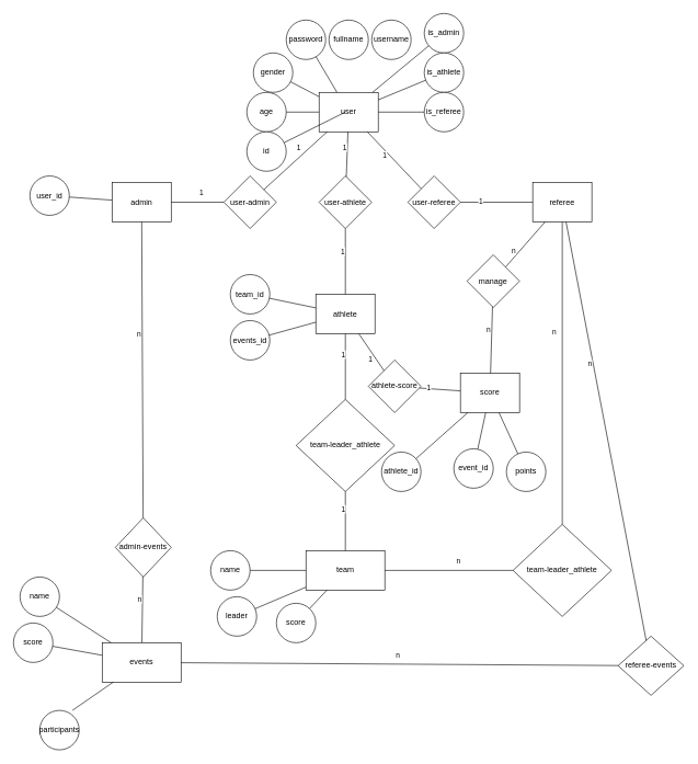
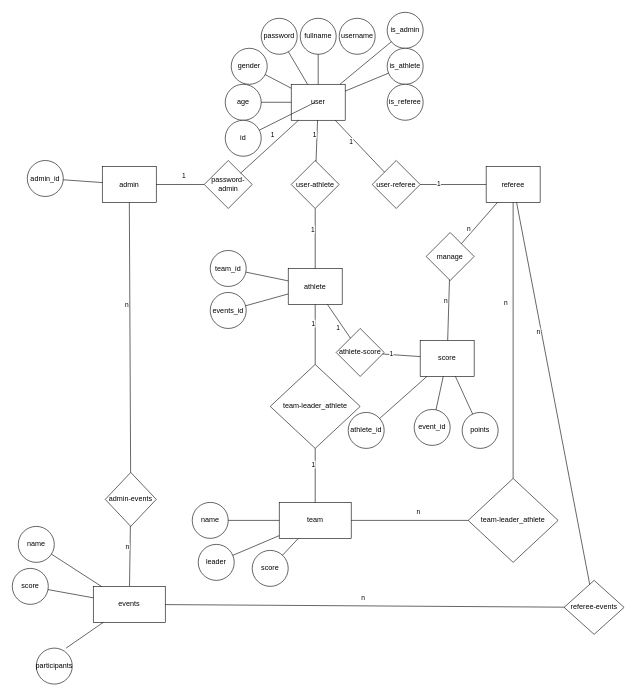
  <mxCell id="0" />
  <mxCell id="1" parent="0" />
  <mxCell id="2" value="user" style="rounded=0;whiteSpace=wrap;html=1;" vertex="1" parent="1"><mxGeometry x="485" y="140" width="90" height="60" as="geometry" /></mxCell>
  <mxCell id="3" value="is_admin" style="ellipse;whiteSpace=wrap;html=1;aspect=fixed;" vertex="1" parent="1"><mxGeometry x="645" y="20" width="60" height="60" as="geometry" /></mxCell>
  <mxCell id="4" value="" style="endArrow=none;html=1;rounded=0;" edge="1" parent="1" source="2" target="3"><mxGeometry width="50" height="50" relative="1" as="geometry"><mxPoint x="705" y="300" as="sourcePoint" /><mxPoint x="755" y="250" as="targetPoint" /></mxGeometry></mxCell>
  <mxCell id="5" value="is_athlete" style="ellipse;whiteSpace=wrap;html=1;aspect=fixed;" vertex="1" parent="1"><mxGeometry x="645" y="80" width="60" height="60" as="geometry" /></mxCell>
  <mxCell id="6" value="is_referee" style="ellipse;whiteSpace=wrap;html=1;aspect=fixed;" vertex="1" parent="1"><mxGeometry x="645" y="140" width="60" height="60" as="geometry" /></mxCell>
  <mxCell id="7" value="" style="endArrow=none;html=1;rounded=0;" edge="1" parent="1" source="2" target="5"><mxGeometry width="50" height="50" relative="1" as="geometry"><mxPoint x="705" y="300" as="sourcePoint" /><mxPoint x="755" y="250" as="targetPoint" /></mxGeometry></mxCell>
  <mxCell id="8" value="username" style="ellipse;whiteSpace=wrap;html=1;aspect=fixed;" vertex="1" parent="1"><mxGeometry x="565" y="30" width="60" height="60" as="geometry" /></mxCell>
  <mxCell id="9" value="fullname" style="ellipse;whiteSpace=wrap;html=1;aspect=fixed;" vertex="1" parent="1"><mxGeometry x="500" y="30" width="60" height="60" as="geometry" /></mxCell>
  <mxCell id="10" value="password" style="ellipse;whiteSpace=wrap;html=1;aspect=fixed;" vertex="1" parent="1"><mxGeometry x="435" y="30" width="60" height="60" as="geometry" /></mxCell>
- <mxCell id="11" value="" style="endArrow=none;html=1;rounded=0;" edge="1" parent="1" source="2" target="6"><mxGeometry width="50" height="50" relative="1" as="geometry"><mxPoint x="651" y="200" as="sourcePoint" /><mxPoint x="733" y="279" as="targetPoint" /></mxGeometry></mxCell>
+ <mxCell id="11" value="" style="endArrow=none;html=1;rounded=0;" edge="1" parent="1" source="2" target="9"><mxGeometry width="50" height="50" relative="1" as="geometry"><mxPoint x="651" y="200" as="sourcePoint" /><mxPoint x="733" y="279" as="targetPoint" /></mxGeometry></mxCell>
  <mxCell id="12" value="" style="endArrow=none;html=1;rounded=0;" edge="1" parent="1" source="2" target="10"><mxGeometry width="50" height="50" relative="1" as="geometry"><mxPoint x="661" y="210" as="sourcePoint" /><mxPoint x="786" y="367" as="targetPoint" /></mxGeometry></mxCell>
- <mxCell id="13" value="user-admin" style="rhombus;whiteSpace=wrap;html=1;" vertex="1" parent="1"><mxGeometry x="340" y="267.08" width="80" height="80" as="geometry" /></mxCell>
+ <mxCell id="13" value="password-admin" style="rhombus;whiteSpace=wrap;html=1;" vertex="1" parent="1"><mxGeometry x="340" y="267.08" width="80" height="80" as="geometry" /></mxCell>
  <mxCell id="14" value="user-athlete" style="rhombus;whiteSpace=wrap;html=1;" vertex="1" parent="1"><mxGeometry x="485" y="267.08" width="80" height="80" as="geometry" /></mxCell>
  <mxCell id="15" value="user-referee" style="rhombus;whiteSpace=wrap;html=1;" vertex="1" parent="1"><mxGeometry x="620" y="267.08" width="80" height="80" as="geometry" /></mxCell>
  <mxCell id="16" value="" style="endArrow=none;html=1;rounded=0;" edge="1" parent="1" source="13" target="2"><mxGeometry width="50" height="50" relative="1" as="geometry"><mxPoint x="445" y="300" as="sourcePoint" /><mxPoint x="495" y="250" as="targetPoint" /></mxGeometry></mxCell>
  <mxCell id="17" value="1" style="edgeLabel;html=1;align=center;verticalAlign=middle;resizable=0;points=[];" vertex="1" connectable="0" parent="16"><mxGeometry x="0.145" y="3" relative="1" as="geometry"><mxPoint x="-1" y="-12" as="offset" /></mxGeometry></mxCell>
  <mxCell id="18" value="" style="endArrow=none;html=1;rounded=0;" edge="1" parent="1" source="14" target="2"><mxGeometry width="50" height="50" relative="1" as="geometry"><mxPoint x="445" y="280" as="sourcePoint" /><mxPoint x="511" y="210" as="targetPoint" /></mxGeometry></mxCell>
  <mxCell id="19" value="1" style="edgeLabel;html=1;align=center;verticalAlign=middle;resizable=0;points=[];" vertex="1" connectable="0" parent="18"><mxGeometry x="0.324" y="-2" relative="1" as="geometry"><mxPoint x="-7" as="offset" /></mxGeometry></mxCell>
  <mxCell id="20" value="" style="endArrow=none;html=1;rounded=0;" edge="1" parent="1" source="15" target="2"><mxGeometry width="50" height="50" relative="1" as="geometry"><mxPoint x="455" y="290" as="sourcePoint" /><mxPoint x="521" y="220" as="targetPoint" /></mxGeometry></mxCell>
  <mxCell id="21" value="1" style="edgeLabel;html=1;align=center;verticalAlign=middle;resizable=0;points=[];" vertex="1" connectable="0" parent="20"><mxGeometry x="0.262" y="1" relative="1" as="geometry"><mxPoint x="-4" y="3" as="offset" /></mxGeometry></mxCell>
  <mxCell id="22" value="gender" style="ellipse;whiteSpace=wrap;html=1;aspect=fixed;" vertex="1" parent="1"><mxGeometry x="385" y="80" width="60" height="60" as="geometry" /></mxCell>
  <mxCell id="23" value="" style="endArrow=none;html=1;rounded=0;" edge="1" parent="1" source="2" target="22"><mxGeometry width="50" height="50" relative="1" as="geometry"><mxPoint x="522" y="150" as="sourcePoint" /><mxPoint x="490" y="96" as="targetPoint" /></mxGeometry></mxCell>
  <mxCell id="24" value="age" style="ellipse;whiteSpace=wrap;html=1;aspect=fixed;" vertex="1" parent="1"><mxGeometry x="375" y="140" width="60" height="60" as="geometry" /></mxCell>
  <mxCell id="25" value="" style="endArrow=none;html=1;rounded=0;" edge="1" parent="1" source="2" target="24"><mxGeometry width="50" height="50" relative="1" as="geometry"><mxPoint x="495" y="157" as="sourcePoint" /><mxPoint x="452" y="134" as="targetPoint" /></mxGeometry></mxCell>
  <mxCell id="26" value="admin" style="rounded=0;whiteSpace=wrap;html=1;" vertex="1" parent="1"><mxGeometry x="170" y="277.08" width="90" height="60" as="geometry" /></mxCell>
  <mxCell id="27" value="athlete" style="rounded=0;whiteSpace=wrap;html=1;" vertex="1" parent="1"><mxGeometry x="480" y="447.08" width="90" height="60" as="geometry" /></mxCell>
  <mxCell id="28" value="referee" style="rounded=0;whiteSpace=wrap;html=1;" vertex="1" parent="1"><mxGeometry x="810" y="277.08" width="90" height="60" as="geometry" /></mxCell>
  <mxCell id="29" value="" style="endArrow=none;html=1;rounded=0;" edge="1" parent="1" source="26" target="13"><mxGeometry width="50" height="50" relative="1" as="geometry"><mxPoint x="410" y="297.08" as="sourcePoint" /><mxPoint x="506" y="197.08" as="targetPoint" /></mxGeometry></mxCell>
  <mxCell id="30" value="1" style="edgeLabel;html=1;align=center;verticalAlign=middle;resizable=0;points=[];" vertex="1" connectable="0" parent="29"><mxGeometry x="0.145" y="3" relative="1" as="geometry"><mxPoint x="-1" y="-12" as="offset" /></mxGeometry></mxCell>
  <mxCell id="31" value="" style="endArrow=none;html=1;rounded=0;" edge="1" parent="1" source="27" target="14"><mxGeometry width="50" height="50" relative="1" as="geometry"><mxPoint x="524.76" y="467.08" as="sourcePoint" /><mxPoint x="524.76" y="387.08" as="targetPoint" /></mxGeometry></mxCell>
  <mxCell id="32" value="1" style="edgeLabel;html=1;align=center;verticalAlign=middle;resizable=0;points=[];" vertex="1" connectable="0" parent="31"><mxGeometry x="0.324" y="-2" relative="1" as="geometry"><mxPoint x="-7" as="offset" /></mxGeometry></mxCell>
  <mxCell id="33" value="" style="endArrow=none;html=1;rounded=0;" edge="1" parent="1" source="28" target="15"><mxGeometry width="50" height="50" relative="1" as="geometry"><mxPoint x="455" y="397.08" as="sourcePoint" /><mxPoint x="515" y="337.08" as="targetPoint" /></mxGeometry></mxCell>
  <mxCell id="34" value="1" style="edgeLabel;html=1;align=center;verticalAlign=middle;resizable=0;points=[];" vertex="1" connectable="0" parent="33"><mxGeometry x="0.324" y="-2" relative="1" as="geometry"><mxPoint x="-7" as="offset" /></mxGeometry></mxCell>
  <mxCell id="35" value="team" style="rounded=0;whiteSpace=wrap;html=1;" vertex="1" parent="1"><mxGeometry x="465" y="837.08" width="120" height="60" as="geometry" /></mxCell>
  <mxCell id="36" value="team-leader_athlete" style="rhombus;whiteSpace=wrap;html=1;" vertex="1" parent="1"><mxGeometry x="450" y="607.08" width="150" height="140" as="geometry" /></mxCell>
  <mxCell id="37" value="" style="endArrow=none;html=1;rounded=0;" edge="1" parent="1" source="36" target="27"><mxGeometry width="50" height="50" relative="1" as="geometry"><mxPoint x="320" y="297.08" as="sourcePoint" /><mxPoint x="376" y="197.08" as="targetPoint" /></mxGeometry></mxCell>
  <mxCell id="38" value="1" style="edgeLabel;html=1;align=center;verticalAlign=middle;resizable=0;points=[];" vertex="1" connectable="0" parent="37"><mxGeometry x="0.145" y="3" relative="1" as="geometry"><mxPoint x="-1" y="-12" as="offset" /></mxGeometry></mxCell>
  <mxCell id="39" value="" style="endArrow=none;html=1;rounded=0;" edge="1" parent="1" target="36" source="35"><mxGeometry width="50" height="50" relative="1" as="geometry"><mxPoint x="140" y="317.08" as="sourcePoint" /><mxPoint x="386" y="207.08" as="targetPoint" /></mxGeometry></mxCell>
  <mxCell id="40" value="1" style="edgeLabel;html=1;align=center;verticalAlign=middle;resizable=0;points=[];" vertex="1" connectable="0" parent="39"><mxGeometry x="0.145" y="3" relative="1" as="geometry"><mxPoint x="-1" y="-12" as="offset" /></mxGeometry></mxCell>
  <mxCell id="41" value="team-leader_athlete" style="rhombus;whiteSpace=wrap;html=1;" vertex="1" parent="1"><mxGeometry x="780" y="797.08" width="150" height="140" as="geometry" /></mxCell>
  <mxCell id="42" value="" style="endArrow=none;html=1;rounded=0;" edge="1" parent="1" source="41" target="28"><mxGeometry width="50" height="50" relative="1" as="geometry"><mxPoint x="614.09" y="307.08" as="sourcePoint" /><mxPoint x="900" y="457.08" as="targetPoint" /></mxGeometry></mxCell>
  <mxCell id="43" value="n" style="edgeLabel;html=1;align=center;verticalAlign=middle;resizable=0;points=[];" vertex="1" connectable="0" parent="42"><mxGeometry x="0.354" y="-2" relative="1" as="geometry"><mxPoint x="-15" y="17" as="offset" /></mxGeometry></mxCell>
  <mxCell id="44" value="" style="endArrow=none;html=1;rounded=0;" edge="1" parent="1" target="41" source="35"><mxGeometry width="50" height="50" relative="1" as="geometry"><mxPoint x="559.999" y="877.08" as="sourcePoint" /><mxPoint x="680.09" y="217.08" as="targetPoint" /></mxGeometry></mxCell>
  <mxCell id="45" value="n" style="edgeLabel;html=1;align=center;verticalAlign=middle;resizable=0;points=[];" vertex="1" connectable="0" parent="44"><mxGeometry x="0.145" y="3" relative="1" as="geometry"><mxPoint x="-1" y="-12" as="offset" /></mxGeometry></mxCell>
  <mxCell id="46" value="admin-events" style="rhombus;whiteSpace=wrap;html=1;" vertex="1" parent="1"><mxGeometry x="175" y="787.08" width="85" height="90" as="geometry" /></mxCell>
  <mxCell id="47" value="" style="endArrow=none;html=1;rounded=0;" edge="1" parent="1" source="46" target="26"><mxGeometry width="50" height="50" relative="1" as="geometry"><mxPoint x="0" y="632.08" as="sourcePoint" /><mxPoint x="156.579" y="407.08" as="targetPoint" /></mxGeometry></mxCell>
  <mxCell id="48" value="n" style="edgeLabel;html=1;align=center;verticalAlign=middle;resizable=0;points=[];" vertex="1" connectable="0" parent="47"><mxGeometry x="0.262" y="1" relative="1" as="geometry"><mxPoint x="-4" y="3" as="offset" /></mxGeometry></mxCell>
  <mxCell id="49" value="" style="endArrow=none;html=1;rounded=0;" edge="1" parent="1" target="46" source="51"><mxGeometry width="50" height="50" relative="1" as="geometry"><mxPoint x="250" y="937.08" as="sourcePoint" /><mxPoint x="195" y="842.08" as="targetPoint" /></mxGeometry></mxCell>
  <mxCell id="50" value="n" style="edgeLabel;html=1;align=center;verticalAlign=middle;resizable=0;points=[];" vertex="1" connectable="0" parent="49"><mxGeometry x="0.324" y="-2" relative="1" as="geometry"><mxPoint x="-7" as="offset" /></mxGeometry></mxCell>
  <mxCell id="51" value="events" style="rounded=0;whiteSpace=wrap;html=1;" vertex="1" parent="1"><mxGeometry x="155" y="977.08" width="120" height="60" as="geometry" /></mxCell>
  <mxCell id="52" value="referee-events" style="rhombus;whiteSpace=wrap;html=1;" vertex="1" parent="1"><mxGeometry x="940" y="967.08" width="100" height="90" as="geometry" /></mxCell>
  <mxCell id="53" value="n" style="endArrow=none;html=1;rounded=0;" edge="1" parent="1" source="51" target="52"><mxGeometry x="-0.007" y="13" width="50" height="50" relative="1" as="geometry"><mxPoint x="550" y="927.08" as="sourcePoint" /><mxPoint x="600" y="877.08" as="targetPoint" /><mxPoint as="offset" /></mxGeometry></mxCell>
  <mxCell id="54" value="" style="endArrow=none;html=1;rounded=0;" edge="1" parent="1" source="52" target="28"><mxGeometry width="50" height="50" relative="1" as="geometry"><mxPoint x="1035" y="317.08" as="sourcePoint" /><mxPoint x="925" y="317.08" as="targetPoint" /></mxGeometry></mxCell>
  <mxCell id="55" value="n" style="edgeLabel;html=1;align=center;verticalAlign=middle;resizable=0;points=[];" vertex="1" connectable="0" parent="54"><mxGeometry x="0.324" y="-2" relative="1" as="geometry"><mxPoint x="-7" as="offset" /></mxGeometry></mxCell>
  <mxCell id="56" value="score" style="rounded=0;whiteSpace=wrap;html=1;" vertex="1" parent="1"><mxGeometry x="700" y="567.08" width="90" height="60" as="geometry" /></mxCell>
  <mxCell id="57" value="team_id" style="ellipse;whiteSpace=wrap;html=1;aspect=fixed;" vertex="1" parent="1"><mxGeometry x="350" y="417.08" width="60" height="60" as="geometry" /></mxCell>
  <mxCell id="58" value="" style="endArrow=none;html=1;rounded=0;" edge="1" parent="1" target="57" source="27"><mxGeometry width="50" height="50" relative="1" as="geometry"><mxPoint x="360" y="167.08" as="sourcePoint" /><mxPoint x="327" y="131.08" as="targetPoint" /></mxGeometry></mxCell>
  <mxCell id="59" value="events_id" style="ellipse;whiteSpace=wrap;html=1;aspect=fixed;" vertex="1" parent="1"><mxGeometry x="350" y="487.08" width="60" height="60" as="geometry" /></mxCell>
  <mxCell id="60" value="" style="endArrow=none;html=1;rounded=0;" edge="1" parent="1" target="59" source="27"><mxGeometry width="50" height="50" relative="1" as="geometry"><mxPoint x="400" y="567.08" as="sourcePoint" /><mxPoint x="367" y="531.08" as="targetPoint" /></mxGeometry></mxCell>
  <mxCell id="61" value="score" style="ellipse;whiteSpace=wrap;html=1;aspect=fixed;" vertex="1" parent="1"><mxGeometry x="20" y="947.08" width="60" height="60" as="geometry" /></mxCell>
  <mxCell id="62" value="" style="endArrow=none;html=1;rounded=0;" edge="1" parent="1" target="61" source="51"><mxGeometry width="50" height="50" relative="1" as="geometry"><mxPoint x="165" y="1019.08" as="sourcePoint" /><mxPoint x="37" y="1036.08" as="targetPoint" /></mxGeometry></mxCell>
  <mxCell id="63" value="name" style="ellipse;whiteSpace=wrap;html=1;aspect=fixed;" vertex="1" parent="1"><mxGeometry x="30" y="877.08" width="60" height="60" as="geometry" /></mxCell>
  <mxCell id="64" value="" style="endArrow=none;html=1;rounded=0;" edge="1" parent="1" target="63" source="51"><mxGeometry width="50" height="50" relative="1" as="geometry"><mxPoint x="175" y="1029.08" as="sourcePoint" /><mxPoint x="47" y="1046.08" as="targetPoint" /></mxGeometry></mxCell>
  <mxCell id="65" value="participants" style="ellipse;whiteSpace=wrap;html=1;aspect=fixed;" vertex="1" parent="1"><mxGeometry x="60" y="1080" width="60" height="60" as="geometry" /></mxCell>
  <mxCell id="66" value="" style="endArrow=none;html=1;rounded=0;" edge="1" parent="1" source="51"><mxGeometry width="50" height="50" relative="1" as="geometry"><mxPoint x="170" y="1076.563" as="sourcePoint" /><mxPoint x="109.666" y="1080.004" as="targetPoint" /></mxGeometry></mxCell>
  <mxCell id="67" value="name" style="ellipse;whiteSpace=wrap;html=1;aspect=fixed;" vertex="1" parent="1"><mxGeometry x="320" y="837.08" width="60" height="60" as="geometry" /></mxCell>
  <mxCell id="68" value="" style="endArrow=none;html=1;rounded=0;" edge="1" parent="1" target="67" source="35"><mxGeometry width="50" height="50" relative="1" as="geometry"><mxPoint x="500" y="877.076" as="sourcePoint" /><mxPoint x="277" y="942.93" as="targetPoint" /></mxGeometry></mxCell>
  <mxCell id="69" value="leader" style="ellipse;whiteSpace=wrap;html=1;aspect=fixed;" vertex="1" parent="1"><mxGeometry x="330" y="907.08" width="60" height="60" as="geometry" /></mxCell>
  <mxCell id="70" value="" style="endArrow=none;html=1;rounded=0;" edge="1" parent="1" target="69" source="35"><mxGeometry width="50" height="50" relative="1" as="geometry"><mxPoint y="877.08" as="sourcePoint" x="475" /><mxPoint x="287" y="952.93" as="targetPoint" /></mxGeometry></mxCell>
  <mxCell id="71" value="score" style="ellipse;whiteSpace=wrap;html=1;aspect=fixed;" vertex="1" parent="1"><mxGeometry x="420" y="917.08" width="60" height="60" as="geometry" /></mxCell>
  <mxCell id="72" value="" style="endArrow=none;html=1;rounded=0;" edge="1" parent="1" target="71" source="35"><mxGeometry width="50" height="50" relative="1" as="geometry"><mxPoint x="532.5" y="957.08" as="sourcePoint" /><mxPoint x="344.5" y="1032.93" as="targetPoint" /></mxGeometry></mxCell>
- <mxCell id="73" value="user_id" style="ellipse;whiteSpace=wrap;html=1;aspect=fixed;" vertex="1" parent="1"><mxGeometry x="45" y="267.08" width="60" height="60" as="geometry" /></mxCell>
+ <mxCell id="73" value="admin_id" style="ellipse;whiteSpace=wrap;html=1;aspect=fixed;" vertex="1" parent="1"><mxGeometry x="45" y="267.08" width="60" height="60" as="geometry" /></mxCell>
  <mxCell id="74" value="" style="endArrow=none;html=1;rounded=0;" edge="1" parent="1" target="73" source="26"><mxGeometry width="50" height="50" relative="1" as="geometry"><mxPoint x="190" y="297.08" as="sourcePoint" /><mxPoint x="2" y="372.93" as="targetPoint" /></mxGeometry></mxCell>
  <mxCell id="75" value="id" style="ellipse;whiteSpace=wrap;html=1;aspect=fixed;" vertex="1" parent="1"><mxGeometry x="375" y="200" width="60" height="60" as="geometry" /></mxCell>
  <mxCell id="76" value="" style="endArrow=none;html=1;rounded=0;exitX=0.444;exitY=0.5;exitDx=0;exitDy=0;exitPerimeter=0;" edge="1" parent="1" target="75" source="2"><mxGeometry width="50" height="50" relative="1" as="geometry"><mxPoint x="500" y="199.996" as="sourcePoint" /><mxPoint x="437" y="199.48" as="targetPoint" /></mxGeometry></mxCell>
  <mxCell id="77" value="manage" style="rhombus;whiteSpace=wrap;html=1;" vertex="1" parent="1"><mxGeometry x="710" y="387.08" width="80" height="80" as="geometry" /></mxCell>
  <mxCell id="78" value="" style="endArrow=none;html=1;rounded=0;" edge="1" parent="1" source="28" target="77"><mxGeometry width="50" height="50" relative="1" as="geometry"><mxPoint x="820" y="317.08" as="sourcePoint" /><mxPoint x="710" y="317.08" as="targetPoint" /></mxGeometry></mxCell>
  <mxCell id="79" value="n" style="edgeLabel;html=1;align=center;verticalAlign=middle;resizable=0;points=[];" vertex="1" connectable="0" parent="78"><mxGeometry x="0.324" y="-2" relative="1" as="geometry"><mxPoint x="-7" as="offset" /></mxGeometry></mxCell>
  <mxCell id="80" value="" style="endArrow=none;html=1;rounded=0;" edge="1" parent="1" source="56" target="77"><mxGeometry width="50" height="50" relative="1" as="geometry"><mxPoint x="839" y="347.08" as="sourcePoint" /><mxPoint x="779" y="416.08" as="targetPoint" /></mxGeometry></mxCell>
  <mxCell id="81" value="n" style="edgeLabel;html=1;align=center;verticalAlign=middle;resizable=0;points=[];" vertex="1" connectable="0" parent="80"><mxGeometry x="0.324" y="-2" relative="1" as="geometry"><mxPoint x="-7" as="offset" /></mxGeometry></mxCell>
  <mxCell id="82" value="athlete-score" style="rhombus;whiteSpace=wrap;html=1;" vertex="1" parent="1"><mxGeometry x="560" y="547.08" width="80" height="80" as="geometry" /></mxCell>
  <mxCell id="83" value="" style="endArrow=none;html=1;rounded=0;" edge="1" parent="1" target="82" source="27"><mxGeometry width="50" height="50" relative="1" as="geometry"><mxPoint x="450" y="579.42" as="sourcePoint" /><mxPoint x="600" y="437.08" as="targetPoint" /></mxGeometry></mxCell>
  <mxCell id="84" value="1" style="edgeLabel;html=1;align=center;verticalAlign=middle;resizable=0;points=[];" vertex="1" connectable="0" parent="83"><mxGeometry x="0.324" y="-2" relative="1" as="geometry"><mxPoint x="-7" as="offset" /></mxGeometry></mxCell>
  <mxCell id="85" value="" style="endArrow=none;html=1;rounded=0;" edge="1" parent="1" target="82" source="56"><mxGeometry width="50" height="50" relative="1" as="geometry"><mxPoint x="636" y="687.08" as="sourcePoint" /><mxPoint x="669" y="536.08" as="targetPoint" /></mxGeometry></mxCell>
  <mxCell id="86" value="1" style="edgeLabel;html=1;align=center;verticalAlign=middle;resizable=0;points=[];" vertex="1" connectable="0" parent="85"><mxGeometry x="0.324" y="-2" relative="1" as="geometry"><mxPoint x="-7" as="offset" /></mxGeometry></mxCell>
  <mxCell id="87" value="athlete_id" style="ellipse;whiteSpace=wrap;html=1;aspect=fixed;" vertex="1" parent="1"><mxGeometry x="580" y="687.08" width="60" height="60" as="geometry" /></mxCell>
  <mxCell id="88" value="" style="endArrow=none;html=1;rounded=0;" edge="1" parent="1" target="87" source="56"><mxGeometry width="50" height="50" relative="1" as="geometry"><mxPoint x="845" y="707.08" as="sourcePoint" /><mxPoint x="657" y="782.93" as="targetPoint" /></mxGeometry></mxCell>
  <mxCell id="89" value="event_id" style="ellipse;whiteSpace=wrap;html=1;aspect=fixed;" vertex="1" parent="1"><mxGeometry x="690" y="682.08" width="60" height="60" as="geometry" /></mxCell>
  <mxCell id="90" value="" style="endArrow=none;html=1;rounded=0;" edge="1" parent="1" target="89" source="56"><mxGeometry width="50" height="50" relative="1" as="geometry"><mxPoint x="751" y="637.08" as="sourcePoint" /><mxPoint x="667" y="792.93" as="targetPoint" /></mxGeometry></mxCell>
  <mxCell id="91" value="points" style="ellipse;whiteSpace=wrap;html=1;aspect=fixed;" vertex="1" parent="1"><mxGeometry x="770" y="687.08" width="60" height="60" as="geometry" /></mxCell>
  <mxCell id="92" value="" style="endArrow=none;html=1;rounded=0;" edge="1" parent="1" target="91" source="56"><mxGeometry width="50" height="50" relative="1" as="geometry"><mxPoint x="846.154" y="612.08" as="sourcePoint" /><mxPoint x="777" y="787.93" as="targetPoint" /></mxGeometry></mxCell>
